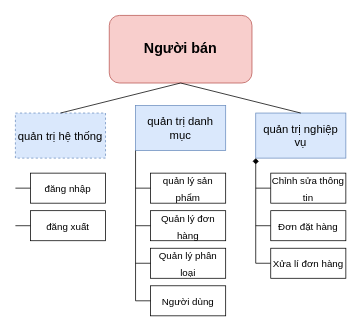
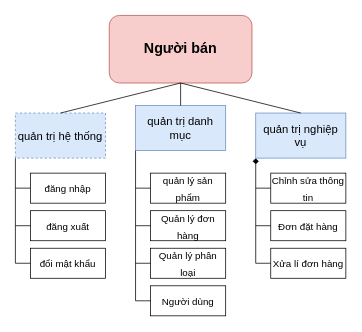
  <mxCell id="0" />
  <mxCell id="1" parent="0" />
  <mxCell id="2" value="&lt;font style=&quot;font-size: 19px&quot;&gt;Người bán&lt;/font&gt;" style="rounded=1;whiteSpace=wrap;html=1;fillColor=#f8cecc;strokeColor=#b85450;fontStyle=1" parent="1" vertex="1"><mxGeometry x="145" y="20" width="190" height="90" as="geometry" /></mxCell>
  <mxCell id="3" value="&lt;span style=&quot;font-size: 15px&quot;&gt;quản trị hệ thống&lt;/span&gt;" style="rounded=0;whiteSpace=wrap;html=1;fillColor=#dae8fc;strokeColor=#6c8ebf;dashed=1;" parent="1" vertex="1"><mxGeometry x="20" y="150" width="120" height="60" as="geometry" /></mxCell>
  <mxCell id="4" value="&lt;span style=&quot;font-size: 15px&quot;&gt;quản trị danh mục&lt;/span&gt;" style="rounded=0;whiteSpace=wrap;html=1;fillColor=#dae8fc;strokeColor=#6c8ebf;" parent="1" vertex="1"><mxGeometry x="180" y="140" width="120" height="60" as="geometry" /></mxCell>
  <mxCell id="5" value="&lt;span style=&quot;font-size: 15px&quot;&gt;quản trị nghiệp vụ&lt;/span&gt;" style="rounded=0;whiteSpace=wrap;html=1;fillColor=#dae8fc;strokeColor=#6c8ebf;" parent="1" vertex="1"><mxGeometry x="340" y="150" width="120" height="60" as="geometry" /></mxCell>
  <mxCell id="6" value="&lt;span style=&quot;font-size: 13px&quot;&gt;đăng nhập&lt;/span&gt;" style="rounded=0;whiteSpace=wrap;html=1;fontSize=19;" parent="1" vertex="1"><mxGeometry x="40" y="230" width="100" height="40" as="geometry" /></mxCell>
  <mxCell id="7" value="&lt;span style=&quot;font-size: 13px&quot;&gt;đăng xuất&lt;/span&gt;" style="rounded=0;whiteSpace=wrap;html=1;fontSize=19;" parent="1" vertex="1"><mxGeometry x="40" y="280" width="100" height="40" as="geometry" /></mxCell>
+ <mxCell id="8" value="&lt;span style=&quot;font-size: 13px&quot;&gt;đổi mật khẩu&lt;/span&gt;" style="rounded=0;whiteSpace=wrap;html=1;fontSize=19;" parent="1" vertex="1"><mxGeometry x="40" y="330" width="100" height="40" as="geometry" /></mxCell>
  <mxCell id="9" value="&lt;span style=&quot;font-size: 13px&quot;&gt;quản lý sản phẩm&lt;/span&gt;" style="rounded=0;whiteSpace=wrap;html=1;fontSize=19;" parent="1" vertex="1"><mxGeometry x="200" y="230" width="100" height="40" as="geometry" /></mxCell>
  <mxCell id="10" value="&lt;span style=&quot;font-size: 13px&quot;&gt;Quản lý đơn hàng&lt;/span&gt;" style="rounded=0;whiteSpace=wrap;html=1;fontSize=19;" parent="1" vertex="1"><mxGeometry x="200" y="280" width="100" height="40" as="geometry" /></mxCell>
  <mxCell id="11" value="&lt;span style=&quot;font-size: 13px&quot;&gt;Quản lý phân loại&lt;/span&gt;" style="rounded=0;whiteSpace=wrap;html=1;fontSize=19;" parent="1" vertex="1"><mxGeometry x="200" y="330" width="100" height="40" as="geometry" /></mxCell>
  <mxCell id="12" value="&lt;span style=&quot;font-size: 13px&quot;&gt;Người dùng&lt;/span&gt;" style="rounded=0;whiteSpace=wrap;html=1;fontSize=19;" parent="1" vertex="1"><mxGeometry x="200" y="380" width="100" height="40" as="geometry" /></mxCell>
  <mxCell id="13" value="&lt;span style=&quot;font-size: 13px&quot;&gt;Chỉnh sửa thông tin&lt;/span&gt;" style="rounded=0;whiteSpace=wrap;html=1;fontSize=19;" parent="1" vertex="1"><mxGeometry x="360" y="230" width="100" height="40" as="geometry" /></mxCell>
  <mxCell id="14" value="&lt;span style=&quot;font-size: 13px&quot;&gt;Đơn đặt hàng&lt;/span&gt;" style="rounded=0;whiteSpace=wrap;html=1;fontSize=19;" parent="1" vertex="1"><mxGeometry x="360" y="280" width="100" height="40" as="geometry" /></mxCell>
  <mxCell id="15" value="" style="endArrow=none;html=1;rounded=0;fontSize=13;entryX=0.5;entryY=1;entryDx=0;entryDy=0;exitX=0.5;exitY=0;exitDx=0;exitDy=0;" parent="1" source="3" target="2" edge="1"><mxGeometry width="50" height="50" relative="1" as="geometry"><mxPoint x="340" y="260" as="sourcePoint" /><mxPoint x="390" y="210" as="targetPoint" /></mxGeometry></mxCell>
+ <mxCell id="16" value="" style="endArrow=none;html=1;rounded=0;fontSize=13;entryX=0.5;entryY=1;entryDx=0;entryDy=0;exitX=0.5;exitY=0;exitDx=0;exitDy=0;" parent="1" source="4" target="2" edge="1"><mxGeometry width="50" height="50" relative="1" as="geometry"><mxPoint x="340" y="260" as="sourcePoint" /><mxPoint x="390" y="210" as="targetPoint" /></mxGeometry></mxCell>
  <mxCell id="17" value="" style="endArrow=none;html=1;rounded=0;fontSize=13;entryX=0.5;entryY=1;entryDx=0;entryDy=0;exitX=0.5;exitY=0;exitDx=0;exitDy=0;" parent="1" source="5" target="2" edge="1"><mxGeometry width="50" height="50" relative="1" as="geometry"><mxPoint x="340" y="260" as="sourcePoint" /><mxPoint x="390" y="210" as="targetPoint" /></mxGeometry></mxCell>
+ <mxCell id="18" value="" style="endArrow=none;html=1;rounded=0;fontSize=13;entryX=0;entryY=1;entryDx=0;entryDy=0;exitX=0;exitY=0.5;exitDx=0;exitDy=0;" parent="1" source="8" target="3" edge="1"><mxGeometry width="50" height="50" relative="1" as="geometry"><mxPoint x="340" y="260" as="sourcePoint" /><mxPoint x="390" y="210" as="targetPoint" /><Array as="points"><mxPoint x="20" y="350" /></Array></mxGeometry></mxCell>
  <mxCell id="19" value="" style="endArrow=none;html=1;rounded=0;fontSize=13;entryX=0;entryY=0.5;entryDx=0;entryDy=0;" parent="1" target="7" edge="1"><mxGeometry width="50" height="50" relative="1" as="geometry"><mxPoint x="20" y="300" as="sourcePoint" /><mxPoint x="390" y="210" as="targetPoint" /></mxGeometry></mxCell>
  <mxCell id="20" value="" style="endArrow=none;html=1;rounded=0;fontSize=13;entryX=0;entryY=0.5;entryDx=0;entryDy=0;" parent="1" target="6" edge="1"><mxGeometry width="50" height="50" relative="1" as="geometry"><mxPoint x="20" y="250" as="sourcePoint" /><mxPoint x="50" y="310" as="targetPoint" /></mxGeometry></mxCell>
  <mxCell id="21" value="" style="endArrow=diamond;html=1;rounded=0;fontSize=13;entryX=0;entryY=1;entryDx=0;entryDy=0;exitX=0;exitY=0.5;exitDx=0;exitDy=0;" parent="1" source="27" target="5" edge="1"><mxGeometry width="50" height="50" relative="1" as="geometry"><mxPoint x="340" y="260" as="sourcePoint" /><mxPoint x="390" y="210" as="targetPoint" /><Array as="points"><mxPoint x="340" y="350" /></Array></mxGeometry></mxCell>
  <mxCell id="22" value="" style="endArrow=none;html=1;rounded=0;fontSize=13;" parent="1" target="13" edge="1"><mxGeometry width="50" height="50" relative="1" as="geometry"><mxPoint x="340" y="250" as="sourcePoint" /><mxPoint x="390" y="210" as="targetPoint" /></mxGeometry></mxCell>
  <mxCell id="23" value="" style="endArrow=none;html=1;rounded=0;fontSize=13;exitX=0;exitY=0.5;exitDx=0;exitDy=0;" parent="1" source="9" edge="1"><mxGeometry width="50" height="50" relative="1" as="geometry"><mxPoint x="340" y="260" as="sourcePoint" /><mxPoint x="180" y="250" as="targetPoint" /></mxGeometry></mxCell>
  <mxCell id="24" value="" style="endArrow=none;html=1;rounded=0;fontSize=13;entryX=0;entryY=0.5;entryDx=0;entryDy=0;" parent="1" target="10" edge="1"><mxGeometry width="50" height="50" relative="1" as="geometry"><mxPoint x="180" y="300" as="sourcePoint" /><mxPoint x="390" y="210" as="targetPoint" /></mxGeometry></mxCell>
  <mxCell id="25" value="" style="endArrow=none;html=1;rounded=0;fontSize=13;entryX=0;entryY=0.5;entryDx=0;entryDy=0;" parent="1" target="11" edge="1"><mxGeometry width="50" height="50" relative="1" as="geometry"><mxPoint x="180" y="350" as="sourcePoint" /><mxPoint x="390" y="210" as="targetPoint" /></mxGeometry></mxCell>
  <mxCell id="26" value="" style="endArrow=none;html=1;rounded=0;entryX=0;entryY=1;entryDx=0;entryDy=0;exitX=0;exitY=0.5;exitDx=0;exitDy=0;" parent="1" source="12" target="4" edge="1"><mxGeometry width="50" height="50" relative="1" as="geometry"><mxPoint x="340" y="260" as="sourcePoint" /><mxPoint x="390" y="210" as="targetPoint" /><Array as="points"><mxPoint x="180" y="400" /></Array></mxGeometry></mxCell>
  <mxCell id="27" value="&lt;span style=&quot;font-size: 13px&quot;&gt;Xửa lí đơn hàng&lt;/span&gt;" style="rounded=0;whiteSpace=wrap;html=1;fontSize=19;" parent="1" vertex="1"><mxGeometry x="360" y="330" width="100" height="40" as="geometry" /></mxCell>
  <mxCell id="28" value="" style="endArrow=none;html=1;rounded=0;entryX=0;entryY=0.5;entryDx=0;entryDy=0;" parent="1" target="14" edge="1"><mxGeometry width="50" height="50" relative="1" as="geometry"><mxPoint x="340" y="300" as="sourcePoint" /><mxPoint x="390" y="190" as="targetPoint" /></mxGeometry></mxCell>
